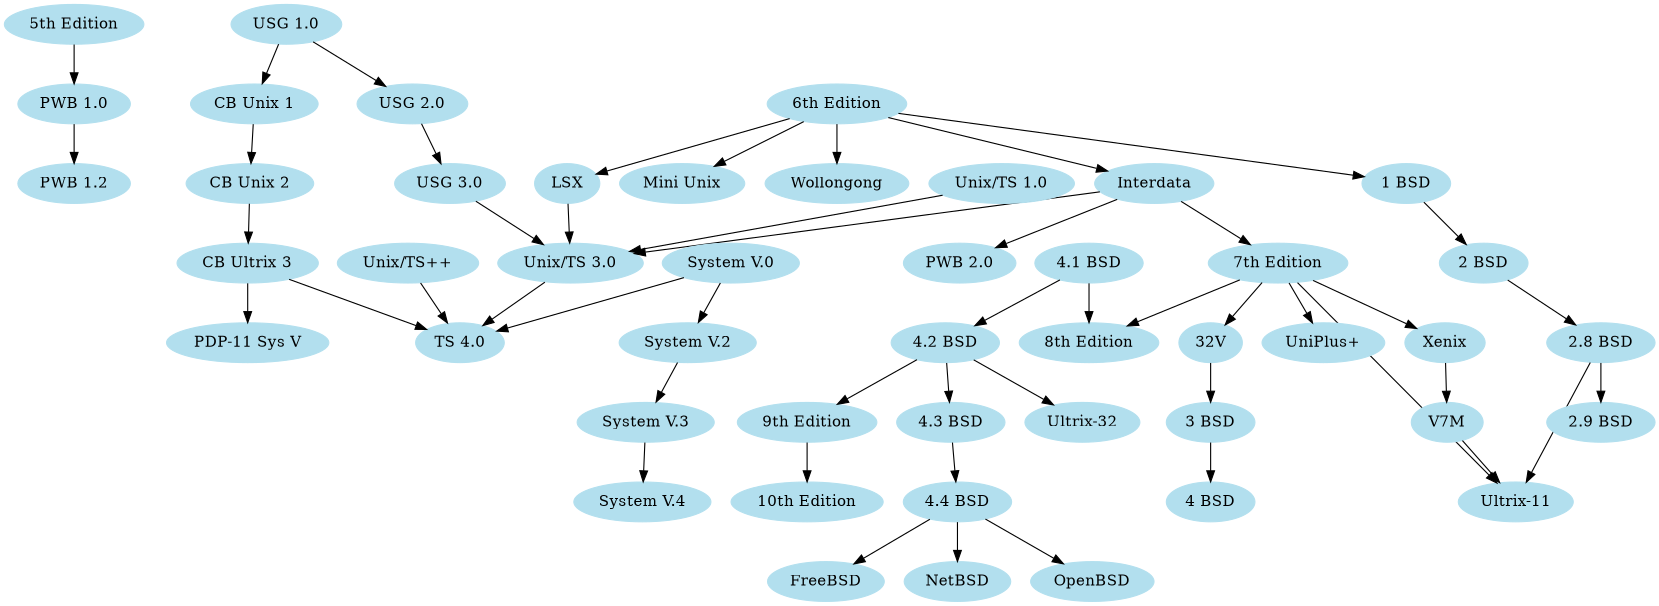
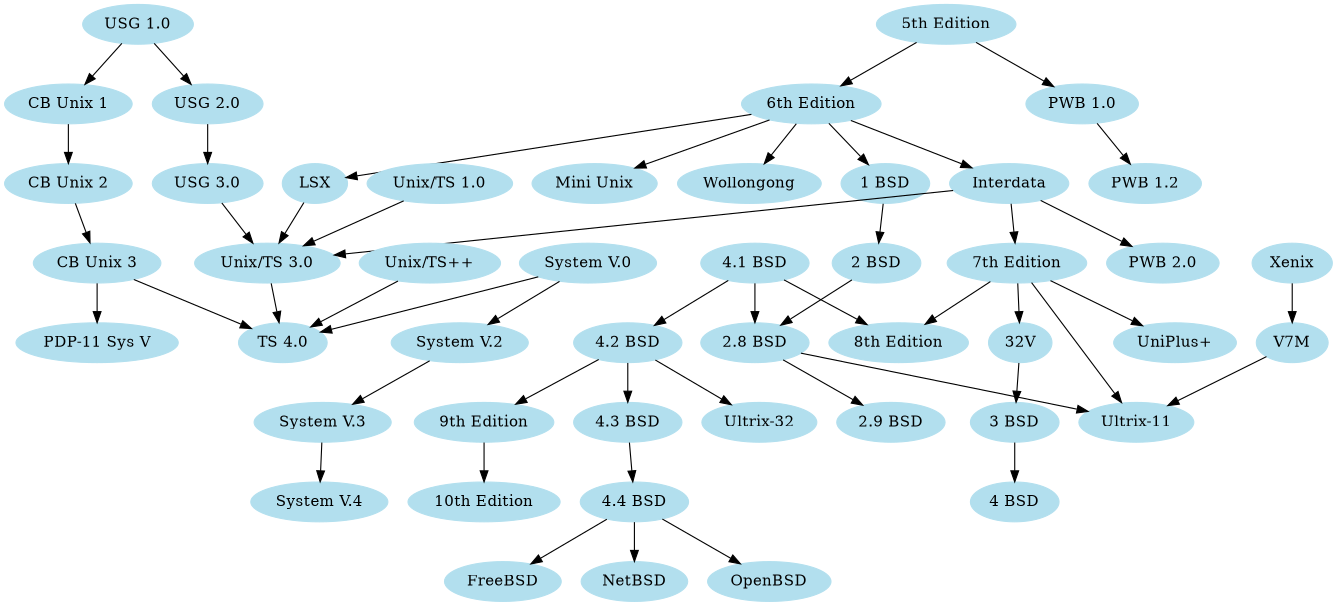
  digraph {
    splines=line
    node [color=lightblue2 style=filled]
    "5th Edition" [height=0.50 width=1.53]
    "6th Edition" [height=0.50 width=1.53]
    "PWB 1.0" [height=0.50 width=1.31]
    LSX [height=0.50 width=0.81]
    "1 BSD" [height=0.50 width=1.03]
    "Mini Unix" [height=0.50 width=1.44]
    Wollongong [height=0.50 width=1.67]
    Interdata [height=0.50 width=1.28]
    "PWB 1.2" [height=0.50 width=1.28]
    "Unix/TS 3.0" [height=0.50 width=1.67]
    "2 BSD" [height=0.50 width=1.03]
    "PWB 2.0" [height=0.50 width=1.31]
    "7th Edition" [height=0.50 width=1.53]
    "USG 1.0" [height=0.50 width=1.28]
    "CB Unix 1" [height=0.50 width=1.47]
    "USG 2.0" [height=0.50 width=1.28]
    "2.8 BSD" [height=0.50 width=1.22]
    "TS 4.0" [height=0.50 width=1.08]
    "8th Edition" [height=0.50 width=1.53]
    "32V" [height=0.50 width=0.75]
    "Ultrix-11" [height=0.50 width=1.28]
    Xenix [height=0.50 width=0.94]
    "UniPlus+" [height=0.50 width=1.33]
    "3 BSD" [height=0.50 width=1.03]
    V7M [height=0.50 width=0.89]
    "9th Edition" [height=0.50 width=1.53]
    "10th Edition" [height=0.50 width=1.67]
    "4 BSD" [height=0.50 width=1.03]
    "2.9 BSD" [height=0.50 width=1.22]
    "4.1 BSD" [height=0.50 width=1.25]
    "4.2 BSD" [height=0.50 width=1.25]
    "4.3 BSD" [height=0.50 width=1.25]
    "Ultrix-32" [height=0.50 width=1.31]
    "4.4 BSD" [height=0.50 width=1.28]
    FreeBSD [height=0.50 width=1.31]
    NetBSD [height=0.50 width=1.22]
    OpenBSD [height=0.50 width=1.39]
    "CB Unix 2" [height=0.50 width=1.47]
    "USG 3.0" [height=0.50 width=1.28]
-   "CB Unix 3" [height=0.50 width=1.47 label="CB Ultrix 3"]
+   "CB Unix 3" [height=0.50 width=1.47]
    "PDP-11 Sys V" [height=0.50 width=1.83]
    "Unix/TS++" [height=0.50 width=1.56]
    "Unix/TS 1.0" [height=0.50 width=1.67]
    "System V.0" [height=0.50 width=1.56]
    "System V.2" [height=0.50 width=1.53]
    "System V.3" [height=0.50 width=1.53]
    "System V.4" [height=0.50 width=1.56]
+   "5th Edition" -> "6th Edition"
    "5th Edition" -> "PWB 1.0"
    "6th Edition" -> LSX
    "6th Edition" -> "1 BSD"
    "6th Edition" -> "Mini Unix"
    "6th Edition" -> Wollongong
    "6th Edition" -> Interdata
    "PWB 1.0" -> "PWB 1.2"
    LSX -> "Unix/TS 3.0"
    "1 BSD" -> "2 BSD"
    Interdata -> "Unix/TS 3.0"
    Interdata -> "PWB 2.0"
    Interdata -> "7th Edition"
    "Unix/TS 3.0" -> "TS 4.0"
    "2 BSD" -> "2.8 BSD"
    "7th Edition" -> "8th Edition"
    "7th Edition" -> "32V"
    "7th Edition" -> "Ultrix-11"
-   "7th Edition" -> Xenix
    "7th Edition" -> "UniPlus+"
    "USG 1.0" -> "CB Unix 1"
    "USG 1.0" -> "USG 2.0"
    "CB Unix 1" -> "CB Unix 2"
    "USG 2.0" -> "USG 3.0"
    "2.8 BSD" -> "Ultrix-11"
    "2.8 BSD" -> "2.9 BSD"
    "32V" -> "3 BSD"
    Xenix -> V7M
    "3 BSD" -> "4 BSD"
    V7M -> "Ultrix-11"
    "9th Edition" -> "10th Edition"
+   "4.1 BSD" -> "2.8 BSD"
    "4.1 BSD" -> "8th Edition"
    "4.1 BSD" -> "4.2 BSD"
    "4.2 BSD" -> "9th Edition"
    "4.2 BSD" -> "4.3 BSD"
    "4.2 BSD" -> "Ultrix-32"
    "4.3 BSD" -> "4.4 BSD"
    "4.4 BSD" -> FreeBSD
    "4.4 BSD" -> NetBSD
    "4.4 BSD" -> OpenBSD
    "CB Unix 2" -> "CB Unix 3"
    "USG 3.0" -> "Unix/TS 3.0"
    "CB Unix 3" -> "TS 4.0"
    "CB Unix 3" -> "PDP-11 Sys V"
    "Unix/TS++" -> "TS 4.0"
    "Unix/TS 1.0" -> "Unix/TS 3.0"
    "System V.0" -> "TS 4.0"
    "System V.0" -> "System V.2"
    "System V.2" -> "System V.3"
    "System V.3" -> "System V.4"
  }
